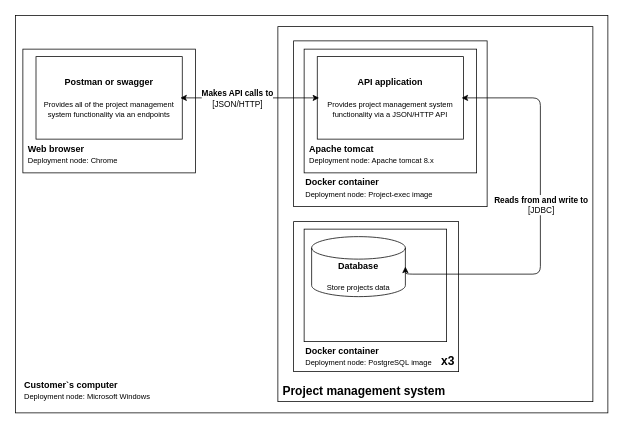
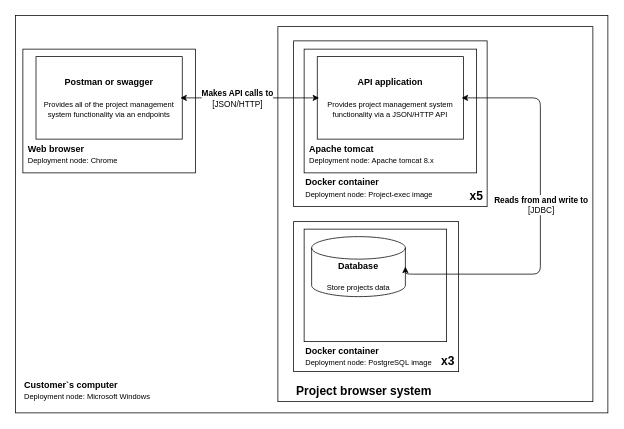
  <mxCell id="0" />
  <mxCell id="1" parent="0" />
  <mxCell id="2" value="" style="rounded=0;whiteSpace=wrap;html=1;" vertex="1" parent="1"><mxGeometry x="20" y="20" width="790" height="530" as="geometry" /></mxCell>
  <mxCell id="3" value="&lt;span style=&quot;border-color: var(--border-color);&quot;&gt;&lt;b&gt;Customer`s computer&lt;/b&gt;&lt;br&gt;&lt;font style=&quot;font-size: 10px;&quot;&gt;Deployment node: Microsoft Windows&lt;/font&gt;&lt;br&gt;&lt;/span&gt;" style="text;html=1;strokeColor=none;fillColor=none;align=left;verticalAlign=middle;whiteSpace=wrap;rounded=0;" vertex="1" parent="1"><mxGeometry x="30" y="500" width="180" height="40" as="geometry" /></mxCell>
  <mxCell id="4" value="&lt;font style=&quot;font-size: 10px;&quot;&gt;&lt;br&gt;&lt;/font&gt;" style="rounded=0;whiteSpace=wrap;html=1;" vertex="1" parent="1"><mxGeometry x="30" y="65" width="230" height="165" as="geometry" /></mxCell>
  <mxCell id="5" value="&lt;span style=&quot;border-color: var(--border-color);&quot;&gt;&lt;b&gt;Web browser&lt;/b&gt;&lt;br&gt;&lt;font style=&quot;font-size: 10px;&quot;&gt;Deployment node: Chrome&lt;/font&gt;&lt;br&gt;&lt;/span&gt;" style="text;html=1;strokeColor=none;fillColor=none;align=left;verticalAlign=middle;whiteSpace=wrap;rounded=0;" vertex="1" parent="1"><mxGeometry x="35" y="185" width="180" height="40" as="geometry" /></mxCell>
  <mxCell id="6" value="&lt;font style=&quot;font-size: 10px;&quot;&gt;&lt;br&gt;&lt;/font&gt;" style="rounded=0;whiteSpace=wrap;html=1;" vertex="1" parent="1"><mxGeometry x="47.5" y="75" width="195" height="110" as="geometry" /></mxCell>
  <mxCell id="7" value="&lt;b&gt;Postman or swagger&lt;/b&gt;&lt;br&gt;&lt;br&gt;&lt;font style=&quot;font-size: 10px;&quot;&gt;Provides all of the project management system functionality via an endpoints&lt;/font&gt;" style="text;html=1;strokeColor=none;fillColor=none;align=center;verticalAlign=middle;whiteSpace=wrap;rounded=0;" vertex="1" parent="1"><mxGeometry x="50" y="75" width="190" height="110" as="geometry" /></mxCell>
  <mxCell id="8" value="&lt;font style=&quot;font-size: 10px;&quot;&gt;&lt;br&gt;&lt;/font&gt;" style="rounded=0;whiteSpace=wrap;html=1;" vertex="1" parent="1"><mxGeometry x="370" y="35" width="420" height="500" as="geometry" /></mxCell>
- <mxCell id="9" value="&lt;font style=&quot;font-size: 16px;&quot;&gt;Project management system&lt;/font&gt;" style="text;html=1;strokeColor=none;fillColor=none;align=center;verticalAlign=middle;whiteSpace=wrap;rounded=0;fontStyle=1" vertex="1" parent="1"><mxGeometry x="370" y="505" width="230" height="30" as="geometry" /></mxCell>
+ <mxCell id="9" value="&lt;font style=&quot;font-size: 16px;&quot;&gt;Project browser system&lt;/font&gt;" style="text;html=1;strokeColor=none;fillColor=none;align=center;verticalAlign=middle;whiteSpace=wrap;rounded=0;fontStyle=1" vertex="1" parent="1"><mxGeometry x="370" y="505" width="230" height="30" as="geometry" /></mxCell>
  <mxCell id="10" value="&lt;font style=&quot;font-size: 10px;&quot;&gt;&lt;br&gt;&lt;/font&gt;" style="rounded=0;whiteSpace=wrap;html=1;" vertex="1" parent="1"><mxGeometry x="391" y="54" width="258" height="221" as="geometry" /></mxCell>
  <mxCell id="11" value="&lt;font style=&quot;font-size: 10px;&quot;&gt;&lt;br&gt;&lt;/font&gt;" style="rounded=0;whiteSpace=wrap;html=1;" vertex="1" parent="1"><mxGeometry x="405" y="65" width="230" height="165" as="geometry" /></mxCell>
  <mxCell id="12" value="&lt;span style=&quot;border-color: var(--border-color);&quot;&gt;&lt;b&gt;Apache tomcat&lt;/b&gt;&lt;br&gt;&lt;font style=&quot;font-size: 10px;&quot;&gt;Deployment node: A&lt;/font&gt;&lt;span style=&quot;border-color: var(--border-color);&quot;&gt;&lt;font style=&quot;font-size: 10px;&quot;&gt;pache tomcat 8.x&lt;/font&gt;&lt;/span&gt;&lt;br&gt;&lt;/span&gt;" style="text;html=1;strokeColor=none;fillColor=none;align=left;verticalAlign=middle;whiteSpace=wrap;rounded=0;" vertex="1" parent="1"><mxGeometry x="410" y="185" width="180" height="40" as="geometry" /></mxCell>
  <mxCell id="13" value="&lt;font style=&quot;font-size: 10px;&quot;&gt;&lt;br&gt;&lt;/font&gt;" style="rounded=0;whiteSpace=wrap;html=1;" vertex="1" parent="1"><mxGeometry x="422.5" y="75" width="195" height="110" as="geometry" /></mxCell>
  <mxCell id="14" value="&lt;b&gt;API application&lt;/b&gt;&lt;br&gt;&lt;br&gt;&lt;font style=&quot;font-size: 10px;&quot;&gt;Provides project management system functionality via a JSON/HTTP API&lt;/font&gt;" style="text;html=1;strokeColor=none;fillColor=none;align=center;verticalAlign=middle;whiteSpace=wrap;rounded=0;" vertex="1" parent="1"><mxGeometry x="425" y="75" width="190" height="110" as="geometry" /></mxCell>
  <mxCell id="15" value="&lt;span style=&quot;border-color: var(--border-color);&quot;&gt;&lt;b&gt;Docker container&lt;/b&gt;&lt;br&gt;&lt;font style=&quot;font-size: 10px;&quot;&gt;Deployment node: Project-exec image&lt;/font&gt;&lt;br&gt;&lt;/span&gt;" style="text;html=1;strokeColor=none;fillColor=none;align=left;verticalAlign=middle;whiteSpace=wrap;rounded=0;" vertex="1" parent="1"><mxGeometry x="405" y="230" width="180" height="40" as="geometry" /></mxCell>
+ <mxCell id="16" value="&lt;span style=&quot;border-color: var(--border-color);&quot;&gt;&lt;b&gt;&lt;font style=&quot;font-size: 16px;&quot;&gt;x5&lt;/font&gt;&lt;/b&gt;&lt;br&gt;&lt;/span&gt;" style="text;html=1;strokeColor=none;fillColor=none;align=left;verticalAlign=middle;whiteSpace=wrap;rounded=0;" vertex="1" parent="1"><mxGeometry x="624" y="245" width="25" height="30" as="geometry" /></mxCell>
  <mxCell id="17" value="&lt;font style=&quot;font-size: 10px;&quot;&gt;&lt;br&gt;&lt;/font&gt;" style="rounded=0;whiteSpace=wrap;html=1;" vertex="1" parent="1"><mxGeometry x="391" y="295" width="220" height="200" as="geometry" /></mxCell>
  <mxCell id="18" value="&lt;font style=&quot;font-size: 10px;&quot;&gt;&lt;br&gt;&lt;/font&gt;" style="rounded=0;whiteSpace=wrap;html=1;" vertex="1" parent="1"><mxGeometry x="405" y="305" width="190" height="150" as="geometry" /></mxCell>
  <mxCell id="19" value="&lt;b&gt;Database&lt;br&gt;&lt;/b&gt;&lt;font style=&quot;font-size: 10px;&quot;&gt;&lt;br&gt;Store projects data&lt;br&gt;&lt;/font&gt;" style="shape=cylinder3;whiteSpace=wrap;html=1;boundedLbl=1;backgroundOutline=1;size=15;" vertex="1" parent="1"><mxGeometry x="415" y="315" width="125" height="80" as="geometry" /></mxCell>
  <mxCell id="20" value="&lt;span style=&quot;border-color: var(--border-color);&quot;&gt;&lt;b&gt;Docker container&lt;/b&gt;&lt;br&gt;&lt;font style=&quot;font-size: 10px;&quot;&gt;Deployment node:&amp;nbsp;&lt;/font&gt;&lt;font style=&quot;border-color: var(--border-color); font-size: 10px;&quot;&gt;PostgreSQL&lt;/font&gt;&lt;span style=&quot;border-color: var(--border-color); font-size: 10px;&quot;&gt;&amp;nbsp;image&lt;/span&gt;&lt;br&gt;&lt;/span&gt;" style="text;html=1;strokeColor=none;fillColor=none;align=left;verticalAlign=middle;whiteSpace=wrap;rounded=0;" vertex="1" parent="1"><mxGeometry x="405" y="455" width="180" height="40" as="geometry" /></mxCell>
  <mxCell id="21" value="&lt;span style=&quot;border-color: var(--border-color);&quot;&gt;&lt;b&gt;&lt;font style=&quot;font-size: 16px;&quot;&gt;x3&lt;/font&gt;&lt;/b&gt;&lt;br&gt;&lt;/span&gt;" style="text;html=1;strokeColor=none;fillColor=none;align=left;verticalAlign=middle;whiteSpace=wrap;rounded=0;" vertex="1" parent="1"><mxGeometry x="586" y="465" width="25" height="30" as="geometry" /></mxCell>
  <mxCell id="22" value="" style="endArrow=classic;html=1;rounded=1;startArrow=classic;startFill=1;exitX=1;exitY=0.5;exitDx=0;exitDy=0;entryX=1;entryY=0.5;entryDx=0;entryDy=0;edgeStyle=orthogonalEdgeStyle;exitPerimeter=0;" edge="1" parent="1" source="19" target="14"><mxGeometry relative="1" as="geometry"><mxPoint x="770" y="351" as="sourcePoint" /><mxPoint x="550" y="315" as="targetPoint" /><Array as="points"><mxPoint x="720" y="365" /><mxPoint x="720" y="130" /></Array></mxGeometry></mxCell>
  <mxCell id="23" value="&lt;b&gt;Reads from and write to&lt;/b&gt;&lt;br&gt;[JDBC]" style="edgeLabel;resizable=0;html=1;align=center;verticalAlign=middle;" connectable="0" vertex="1" parent="22"><mxGeometry relative="1" as="geometry"><mxPoint y="-18" as="offset" /></mxGeometry></mxCell>
  <mxCell id="24" value="" style="endArrow=classic;html=1;rounded=0;startArrow=classic;startFill=1;exitX=1;exitY=0.5;exitDx=0;exitDy=0;entryX=0;entryY=0.5;entryDx=0;entryDy=0;" edge="1" parent="1" source="7" target="14"><mxGeometry relative="1" as="geometry"><mxPoint x="269" y="454.64" as="sourcePoint" /><mxPoint x="389" y="455" as="targetPoint" /></mxGeometry></mxCell>
  <mxCell id="25" value="&lt;b&gt;Makes API calls to&lt;/b&gt;&lt;br&gt;[JSON/HTTP]" style="edgeLabel;resizable=0;html=1;align=center;verticalAlign=middle;" connectable="0" vertex="1" parent="24"><mxGeometry relative="1" as="geometry"><mxPoint x="-18" as="offset" /></mxGeometry></mxCell>
